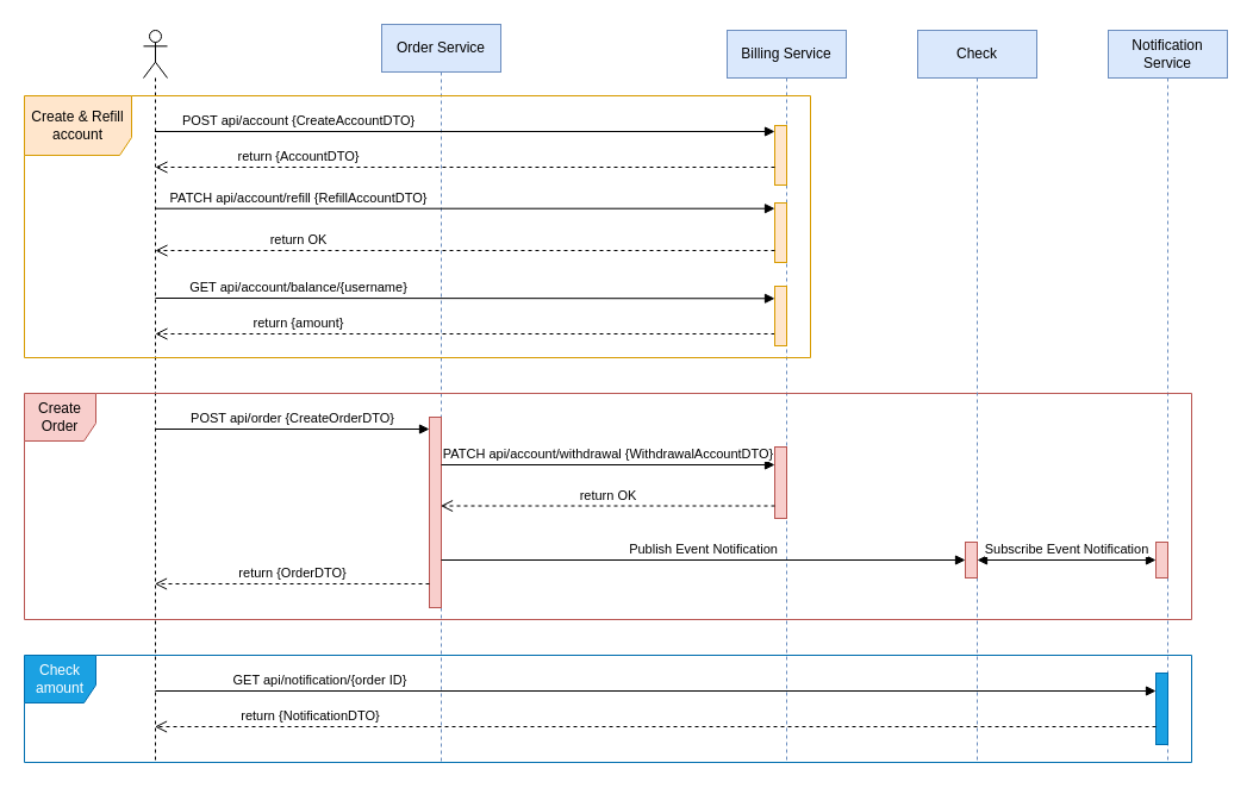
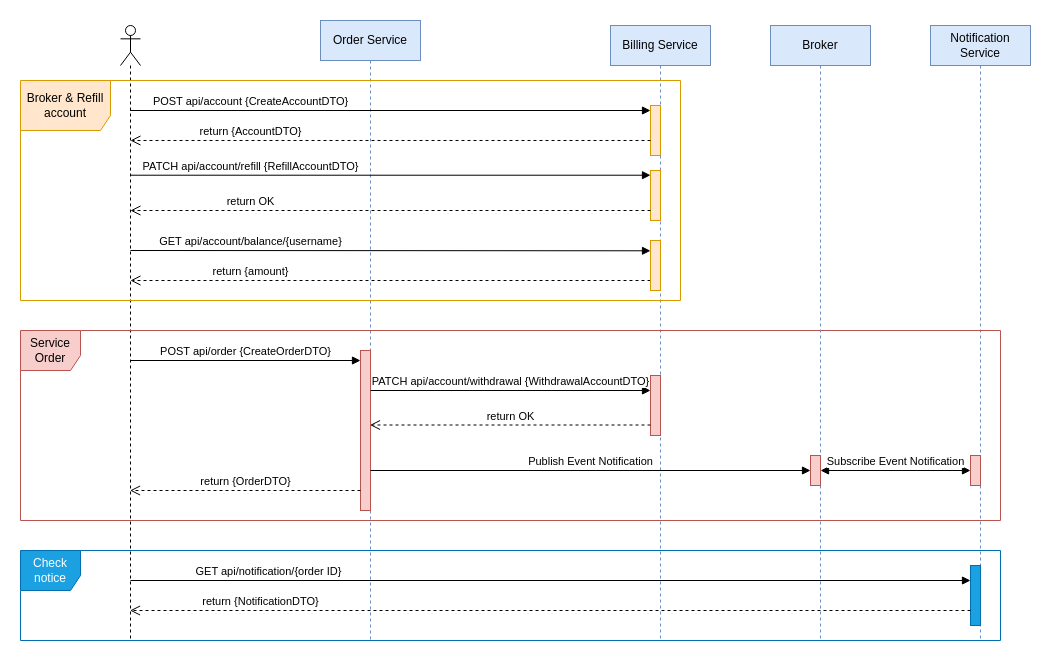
  <mxCell id="0" />
  <mxCell id="1" parent="0" />
  <mxCell id="2" value="Order Service" style="shape=umlLifeline;perimeter=lifelinePerimeter;whiteSpace=wrap;html=1;container=1;dropTarget=0;collapsible=0;recursiveResize=0;outlineConnect=0;portConstraint=eastwest;newEdgeStyle={&quot;curved&quot;:0,&quot;rounded&quot;:0};fillColor=#dae8fc;strokeColor=#6c8ebf;" vertex="1" parent="1"><mxGeometry x="320" y="20" width="100" height="620" as="geometry" /></mxCell>
  <mxCell id="3" value="" style="html=1;points=[[0,0,0,0,5],[0,1,0,0,-5],[1,0,0,0,5],[1,1,0,0,-5]];perimeter=orthogonalPerimeter;outlineConnect=0;targetShapes=umlLifeline;portConstraint=eastwest;newEdgeStyle={&quot;curved&quot;:0,&quot;rounded&quot;:0};fillColor=#f8cecc;strokeColor=#b85450;" vertex="1" parent="2"><mxGeometry x="40" y="330" width="10" height="160" as="geometry" /></mxCell>
  <mxCell id="4" value="Billing Service" style="shape=umlLifeline;perimeter=lifelinePerimeter;whiteSpace=wrap;html=1;container=1;dropTarget=0;collapsible=0;recursiveResize=0;outlineConnect=0;portConstraint=eastwest;newEdgeStyle={&quot;curved&quot;:0,&quot;rounded&quot;:0};fontStyle=0;fillColor=#dae8fc;strokeColor=#6c8ebf;" vertex="1" parent="1"><mxGeometry x="610" y="25" width="100" height="615" as="geometry" /></mxCell>
  <mxCell id="5" value="" style="html=1;points=[[0,0,0,0,5],[0,1,0,0,-5],[1,0,0,0,5],[1,1,0,0,-5]];perimeter=orthogonalPerimeter;outlineConnect=0;targetShapes=umlLifeline;portConstraint=eastwest;newEdgeStyle={&quot;curved&quot;:0,&quot;rounded&quot;:0};fillColor=#ffe6cc;strokeColor=#d79b00;" vertex="1" parent="4"><mxGeometry x="40" y="80" width="10" height="50" as="geometry" /></mxCell>
  <mxCell id="6" value="" style="html=1;points=[[0,0,0,0,5],[0,1,0,0,-5],[1,0,0,0,5],[1,1,0,0,-5]];perimeter=orthogonalPerimeter;outlineConnect=0;targetShapes=umlLifeline;portConstraint=eastwest;newEdgeStyle={&quot;curved&quot;:0,&quot;rounded&quot;:0};fillColor=#ffe6cc;strokeColor=#d79b00;" vertex="1" parent="4"><mxGeometry x="40" y="145" width="10" height="50" as="geometry" /></mxCell>
  <mxCell id="7" value="" style="html=1;points=[[0,0,0,0,5],[0,1,0,0,-5],[1,0,0,0,5],[1,1,0,0,-5]];perimeter=orthogonalPerimeter;outlineConnect=0;targetShapes=umlLifeline;portConstraint=eastwest;newEdgeStyle={&quot;curved&quot;:0,&quot;rounded&quot;:0};fillColor=#f8cecc;strokeColor=#b85450;" vertex="1" parent="4"><mxGeometry x="40" y="350" width="10" height="60" as="geometry" /></mxCell>
  <mxCell id="8" value="Notification Service" style="shape=umlLifeline;perimeter=lifelinePerimeter;whiteSpace=wrap;html=1;container=1;dropTarget=0;collapsible=0;recursiveResize=0;outlineConnect=0;portConstraint=eastwest;newEdgeStyle={&quot;curved&quot;:0,&quot;rounded&quot;:0};fillColor=#dae8fc;strokeColor=#6c8ebf;" vertex="1" parent="1"><mxGeometry x="930" y="25" width="100" height="615" as="geometry" /></mxCell>
  <mxCell id="9" value="" style="html=1;points=[[0,0,0,0,5],[0,1,0,0,-5],[1,0,0,0,5],[1,1,0,0,-5]];perimeter=orthogonalPerimeter;outlineConnect=0;targetShapes=umlLifeline;portConstraint=eastwest;newEdgeStyle={&quot;curved&quot;:0,&quot;rounded&quot;:0};fillColor=#f8cecc;strokeColor=#b85450;" vertex="1" parent="8"><mxGeometry x="40" y="430" width="10" height="30" as="geometry" /></mxCell>
  <mxCell id="10" value="" style="html=1;points=[[0,0,0,0,5],[0,1,0,0,-5],[1,0,0,0,5],[1,1,0,0,-5]];perimeter=orthogonalPerimeter;outlineConnect=0;targetShapes=umlLifeline;portConstraint=eastwest;newEdgeStyle={&quot;curved&quot;:0,&quot;rounded&quot;:0};fillColor=#1ba1e2;strokeColor=#006EAF;fontColor=#ffffff;" vertex="1" parent="8"><mxGeometry x="40" y="540" width="10" height="60" as="geometry" /></mxCell>
  <mxCell id="11" value="" style="shape=umlLifeline;perimeter=lifelinePerimeter;whiteSpace=wrap;html=1;container=1;dropTarget=0;collapsible=0;recursiveResize=0;outlineConnect=0;portConstraint=eastwest;newEdgeStyle={&quot;curved&quot;:0,&quot;rounded&quot;:0};participant=umlActor;" vertex="1" parent="1"><mxGeometry x="120" y="25" width="20" height="615" as="geometry" /></mxCell>
  <mxCell id="12" value="POST api/account {CreateAccountDTO}" style="html=1;verticalAlign=bottom;endArrow=block;curved=0;rounded=0;entryX=0;entryY=0;entryDx=0;entryDy=5;fontStyle=0" edge="1" parent="1" source="11" target="5"><mxGeometry x="-0.538" relative="1" as="geometry"><mxPoint x="470" y="105" as="sourcePoint" /><mxPoint as="offset" /></mxGeometry></mxCell>
  <mxCell id="13" value="return {AccountDTO}" style="html=1;verticalAlign=bottom;endArrow=open;dashed=1;endSize=8;curved=0;rounded=0;fontStyle=0" edge="1" parent="1" source="5"><mxGeometry x="0.538" relative="1" as="geometry"><mxPoint x="129.929" y="140" as="targetPoint" /><mxPoint x="540" y="140" as="sourcePoint" /><mxPoint as="offset" /></mxGeometry></mxCell>
  <mxCell id="14" value="PATCH api/account/refill {RefillAccountDTO}" style="html=1;verticalAlign=bottom;endArrow=block;curved=0;rounded=0;" edge="1" parent="1" target="6"><mxGeometry x="-0.538" relative="1" as="geometry"><mxPoint x="129.929" y="174.71" as="sourcePoint" /><mxPoint as="offset" /><mxPoint x="640" y="175" as="targetPoint" /></mxGeometry></mxCell>
  <mxCell id="15" value="return OK" style="html=1;verticalAlign=bottom;endArrow=open;dashed=1;endSize=8;curved=0;rounded=0;fontStyle=0" edge="1" parent="1" source="6"><mxGeometry x="0.538" relative="1" as="geometry"><mxPoint x="129.929" y="210" as="targetPoint" /><mxPoint as="offset" /><mxPoint x="540" y="210" as="sourcePoint" /><Array as="points"><mxPoint x="340" y="210" /></Array></mxGeometry></mxCell>
- <mxCell id="16" value="Create &amp;amp; Refill account" style="shape=umlFrame;whiteSpace=wrap;html=1;pointerEvents=0;width=90;height=50;fillColor=#ffe6cc;strokeColor=#d79b00;" vertex="1" parent="1"><mxGeometry x="20" y="80" width="660" height="220" as="geometry" /></mxCell>
- <mxCell id="17" value="Create Order" style="shape=umlFrame;whiteSpace=wrap;html=1;pointerEvents=0;width=60;height=40;fillColor=#f8cecc;strokeColor=#b85450;" vertex="1" parent="1"><mxGeometry x="20" y="330" width="980" height="190" as="geometry" /></mxCell>
+ <mxCell id="16" value="Broker &amp;amp; Refill account" style="shape=umlFrame;whiteSpace=wrap;html=1;pointerEvents=0;width=90;height=50;fillColor=#ffe6cc;strokeColor=#d79b00;" vertex="1" parent="1"><mxGeometry x="20" y="80" width="660" height="220" as="geometry" /></mxCell>
+ <mxCell id="17" value="Service Order" style="shape=umlFrame;whiteSpace=wrap;html=1;pointerEvents=0;width=60;height=40;fillColor=#f8cecc;strokeColor=#b85450;" vertex="1" parent="1"><mxGeometry x="20" y="330" width="980" height="190" as="geometry" /></mxCell>
  <mxCell id="18" value="PATCH api/account/withdrawal {WithdrawalAccountDTO}" style="html=1;verticalAlign=bottom;endArrow=block;curved=0;rounded=0;" edge="1" parent="1"><mxGeometry relative="1" as="geometry"><mxPoint x="370" y="390" as="sourcePoint" /><mxPoint as="offset" /><mxPoint x="650" y="390" as="targetPoint" /></mxGeometry></mxCell>
  <mxCell id="19" value="Publish Event Notification" style="html=1;verticalAlign=bottom;endArrow=block;curved=0;rounded=0;" edge="1" parent="1" target="30"><mxGeometry x="0.001" relative="1" as="geometry"><mxPoint x="370.003" y="470" as="sourcePoint" /><mxPoint as="offset" /><mxPoint x="570.17" y="470" as="targetPoint" /></mxGeometry></mxCell>
  <mxCell id="20" value="return OK" style="html=1;verticalAlign=bottom;endArrow=open;dashed=1;endSize=8;curved=0;rounded=0;" edge="1" parent="1"><mxGeometry x="-0.001" relative="1" as="geometry"><mxPoint x="369.5" y="424.5" as="targetPoint" /><mxPoint as="offset" /><mxPoint x="650" y="424.5" as="sourcePoint" /><Array as="points"><mxPoint x="450.24" y="424.5" /></Array></mxGeometry></mxCell>
  <mxCell id="21" value="return {OrderDTO}" style="html=1;verticalAlign=bottom;endArrow=open;dashed=1;endSize=8;curved=0;rounded=0;" edge="1" parent="1" source="3"><mxGeometry x="-0.001" relative="1" as="geometry"><mxPoint x="129.5" y="490" as="targetPoint" /><mxPoint as="offset" /><mxPoint x="350.17" y="490" as="sourcePoint" /><Array as="points"><mxPoint x="200.24" y="490" /></Array></mxGeometry></mxCell>
  <mxCell id="22" value="&lt;meta charset=&quot;utf-8&quot;&gt;&lt;span style=&quot;color: rgb(0, 0, 0); font-family: Helvetica; font-size: 11px; font-style: normal; font-variant-ligatures: normal; font-variant-caps: normal; font-weight: 400; letter-spacing: normal; orphans: 2; text-align: center; text-indent: 0px; text-transform: none; widows: 2; word-spacing: 0px; -webkit-text-stroke-width: 0px; white-space: nowrap; background-color: rgb(255, 255, 255); text-decoration-thickness: initial; text-decoration-style: initial; text-decoration-color: initial; display: inline !important; float: none;&quot;&gt;POST api/order {CreateOrderDTO}&lt;/span&gt;" style="html=1;verticalAlign=bottom;endArrow=block;curved=0;rounded=0;" edge="1" parent="1"><mxGeometry relative="1" as="geometry"><mxPoint x="130" y="360" as="sourcePoint" /><mxPoint as="offset" /><mxPoint x="360" y="360" as="targetPoint" /></mxGeometry></mxCell>
  <mxCell id="23" value="GET api/account/balance/{username}" style="html=1;verticalAlign=bottom;endArrow=block;curved=0;rounded=0;" edge="1" parent="1"><mxGeometry x="-0.538" relative="1" as="geometry"><mxPoint x="129.929" y="250" as="sourcePoint" /><mxPoint as="offset" /><mxPoint x="650" y="250.29" as="targetPoint" /></mxGeometry></mxCell>
  <mxCell id="24" value="return {amount}" style="html=1;verticalAlign=bottom;endArrow=open;dashed=1;endSize=8;curved=0;rounded=0;fontStyle=0" edge="1" parent="1"><mxGeometry x="0.538" relative="1" as="geometry"><mxPoint x="129.929" y="280" as="targetPoint" /><mxPoint as="offset" /><mxPoint x="650" y="280" as="sourcePoint" /><Array as="points"><mxPoint x="340" y="280" /></Array></mxGeometry></mxCell>
  <mxCell id="25" value="" style="html=1;points=[[0,0,0,0,5],[0,1,0,0,-5],[1,0,0,0,5],[1,1,0,0,-5]];perimeter=orthogonalPerimeter;outlineConnect=0;targetShapes=umlLifeline;portConstraint=eastwest;newEdgeStyle={&quot;curved&quot;:0,&quot;rounded&quot;:0};fillColor=#ffe6cc;strokeColor=#d79b00;" vertex="1" parent="1"><mxGeometry x="650" y="240" width="10" height="50" as="geometry" /></mxCell>
  <mxCell id="26" value="GET api/notification/{order ID}" style="html=1;verticalAlign=bottom;endArrow=block;curved=0;rounded=0;" edge="1" parent="1" target="10"><mxGeometry x="-0.671" relative="1" as="geometry"><mxPoint x="129.929" y="580" as="sourcePoint" /><mxPoint as="offset" /><mxPoint x="650" y="580.29" as="targetPoint" /></mxGeometry></mxCell>
  <mxCell id="27" value="return {NotificationDTO}" style="html=1;verticalAlign=bottom;endArrow=open;dashed=1;endSize=8;curved=0;rounded=0;fontStyle=0" edge="1" parent="1" source="10" target="11"><mxGeometry x="0.693" relative="1" as="geometry"><mxPoint x="329.999" y="610" as="targetPoint" /><mxPoint x="1" as="offset" /><mxPoint x="850.07" y="610" as="sourcePoint" /><Array as="points"><mxPoint x="540.07" y="610" /></Array></mxGeometry></mxCell>
- <mxCell id="28" value="Check amount" style="shape=umlFrame;whiteSpace=wrap;html=1;pointerEvents=0;fillColor=#1ba1e2;fontColor=#ffffff;strokeColor=#006EAF;width=60;height=40;" vertex="1" parent="1"><mxGeometry x="20" y="550" width="980" height="90" as="geometry" /></mxCell>
- <mxCell id="29" value="Check" style="shape=umlLifeline;perimeter=lifelinePerimeter;whiteSpace=wrap;html=1;container=1;dropTarget=0;collapsible=0;recursiveResize=0;outlineConnect=0;portConstraint=eastwest;newEdgeStyle={&quot;curved&quot;:0,&quot;rounded&quot;:0};fillColor=#dae8fc;strokeColor=#6c8ebf;" vertex="1" parent="1"><mxGeometry x="770" y="25" width="100" height="615" as="geometry" /></mxCell>
+ <mxCell id="28" value="Check notice" style="shape=umlFrame;whiteSpace=wrap;html=1;pointerEvents=0;fillColor=#1ba1e2;fontColor=#ffffff;strokeColor=#006EAF;width=60;height=40;" vertex="1" parent="1"><mxGeometry x="20" y="550" width="980" height="90" as="geometry" /></mxCell>
+ <mxCell id="29" value="Broker" style="shape=umlLifeline;perimeter=lifelinePerimeter;whiteSpace=wrap;html=1;container=1;dropTarget=0;collapsible=0;recursiveResize=0;outlineConnect=0;portConstraint=eastwest;newEdgeStyle={&quot;curved&quot;:0,&quot;rounded&quot;:0};fillColor=#dae8fc;strokeColor=#6c8ebf;" vertex="1" parent="1"><mxGeometry x="770" y="25" width="100" height="615" as="geometry" /></mxCell>
  <mxCell id="30" value="" style="html=1;points=[[0,0,0,0,5],[0,1,0,0,-5],[1,0,0,0,5],[1,1,0,0,-5]];perimeter=orthogonalPerimeter;outlineConnect=0;targetShapes=umlLifeline;portConstraint=eastwest;newEdgeStyle={&quot;curved&quot;:0,&quot;rounded&quot;:0};fillColor=#f8cecc;strokeColor=#b85450;" vertex="1" parent="29"><mxGeometry x="40" y="430" width="10" height="30" as="geometry" /></mxCell>
  <mxCell id="31" value="Subscribe Event Notification" style="endArrow=block;startArrow=block;endFill=1;startFill=1;html=1;rounded=0;labelPosition=center;verticalLabelPosition=top;align=center;verticalAlign=bottom;" edge="1" parent="1"><mxGeometry width="160" relative="1" as="geometry"><mxPoint x="820" y="470" as="sourcePoint" /><mxPoint x="970" y="470" as="targetPoint" /></mxGeometry></mxCell>
